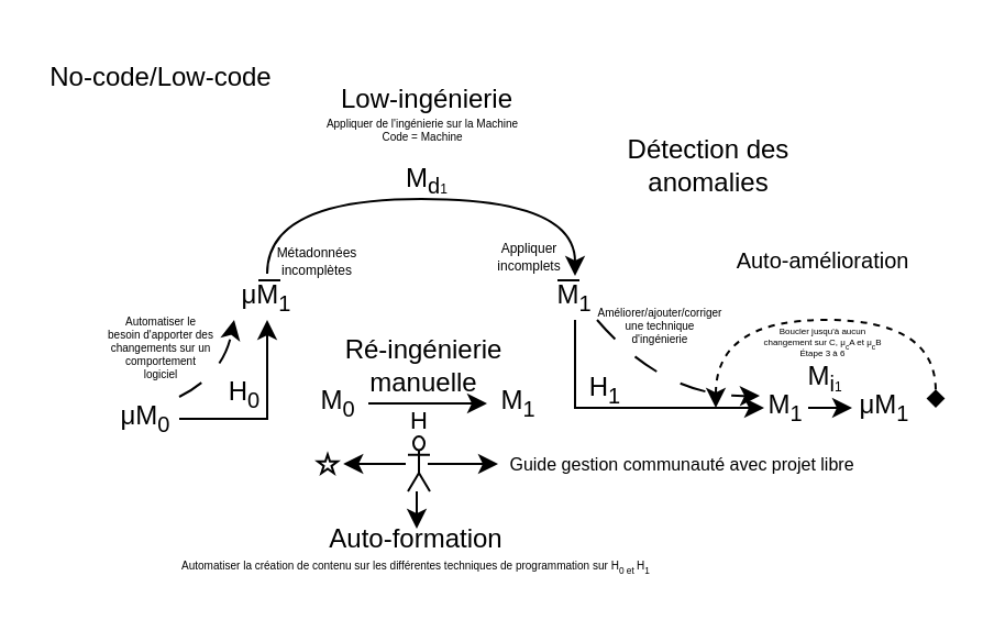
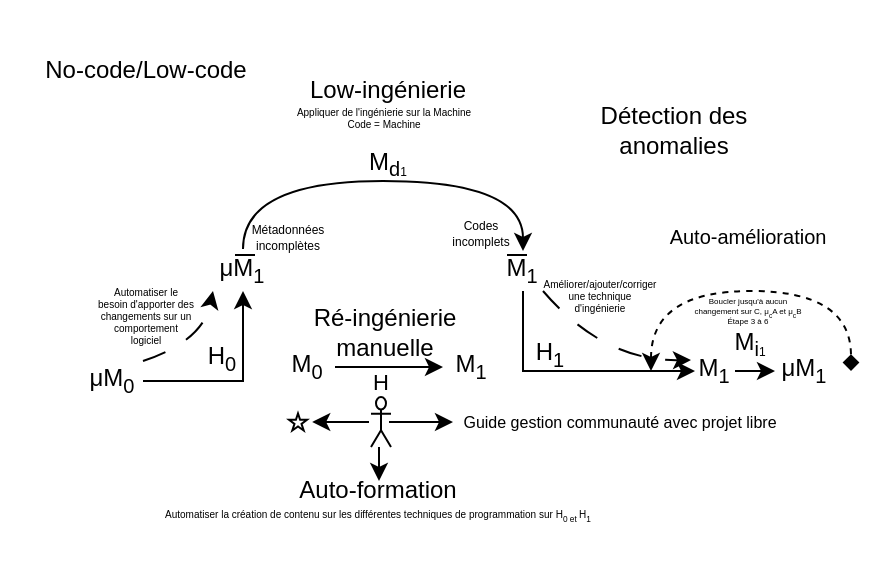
  <mxCell id="0" />
  <mxCell id="1" parent="0" />
  <mxCell id="2" value="H&lt;sub&gt;1&lt;/sub&gt;" style="text;html=1;strokeColor=none;fillColor=none;align=center;verticalAlign=middle;whiteSpace=wrap;rounded=0;" parent="1" vertex="1"><mxGeometry x="245" y="162" width="60" height="30" as="geometry" /></mxCell>
  <mxCell id="3" value="H&lt;sub&gt;0&lt;/sub&gt;" style="text;html=1;strokeColor=none;fillColor=none;align=center;verticalAlign=middle;whiteSpace=wrap;rounded=0;" parent="1" vertex="1"><mxGeometry x="81" y="164" width="60" height="30" as="geometry" /></mxCell>
  <mxCell id="4" style="edgeStyle=orthogonalEdgeStyle;rounded=0;orthogonalLoop=1;jettySize=auto;html=1;" parent="1" source="5" target="9" edge="1"><mxGeometry relative="1" as="geometry" /></mxCell>
- <mxCell id="5" value="μ&lt;sub&gt;&lt;/sub&gt;M&lt;sub&gt;0&lt;/sub&gt;" style="text;html=1;strokeColor=none;fillColor=none;align=center;verticalAlign=middle;whiteSpace=wrap;rounded=0;" parent="1" vertex="1"><mxGeometry x="51" y="180" width="30" height="20" as="geometry" /></mxCell>
+ <mxCell id="5" value="μ&lt;sub&gt;&lt;/sub&gt;M&lt;sub&gt;0&lt;/sub&gt;" style="text;html=1;strokeColor=none;fillColor=none;align=center;verticalAlign=middle;whiteSpace=wrap;rounded=0;" parent="1" vertex="1"><mxGeometry x="41" y="180" width="30" height="20" as="geometry" /></mxCell>
  <mxCell id="6" style="edgeStyle=orthogonalEdgeStyle;rounded=0;orthogonalLoop=1;jettySize=auto;html=1;" edge="1" parent="1" source="7" target="24"><mxGeometry relative="1" as="geometry"><Array as="points"><mxPoint x="377" y="185" /><mxPoint x="377" y="185" /></Array></mxGeometry></mxCell>
  <mxCell id="7" value="M&lt;sub&gt;1&lt;/sub&gt;" style="text;html=1;strokeColor=none;fillColor=none;align=center;verticalAlign=middle;whiteSpace=wrap;rounded=0;" parent="1" vertex="1"><mxGeometry x="347" y="170" width="20" height="30" as="geometry" /></mxCell>
  <mxCell id="8" style="edgeStyle=orthogonalEdgeStyle;rounded=0;orthogonalLoop=1;jettySize=auto;html=1;curved=1;" parent="1" source="9" target="11" edge="1"><mxGeometry relative="1" as="geometry"><Array as="points"><mxPoint x="121" y="90" /><mxPoint x="261" y="90" /></Array></mxGeometry></mxCell>
  <mxCell id="9" value="μ&lt;sub&gt;&lt;/sub&gt;M&lt;sub&gt;1&lt;/sub&gt;" style="text;html=1;strokeColor=none;fillColor=none;align=center;verticalAlign=middle;whiteSpace=wrap;rounded=0;" parent="1" vertex="1"><mxGeometry x="106" y="124" width="30" height="21" as="geometry" /></mxCell>
  <mxCell id="10" style="edgeStyle=orthogonalEdgeStyle;rounded=0;orthogonalLoop=1;jettySize=auto;html=1;entryX=0;entryY=0.5;entryDx=0;entryDy=0;" parent="1" source="11" target="7" edge="1"><mxGeometry relative="1" as="geometry"><Array as="points"><mxPoint x="261" y="185" /></Array></mxGeometry></mxCell>
  <mxCell id="11" value="M&lt;sub&gt;1&lt;/sub&gt;" style="text;html=1;strokeColor=none;fillColor=none;align=center;verticalAlign=middle;whiteSpace=wrap;rounded=0;" parent="1" vertex="1"><mxGeometry x="251" y="125" width="20" height="20" as="geometry" /></mxCell>
  <mxCell id="12" value="M&lt;sub&gt;d&lt;font style=&quot;font-size: 9px;&quot;&gt;&lt;font style=&quot;font-size: 8px;&quot;&gt;&lt;font style=&quot;font-size: 7px;&quot;&gt;&lt;font style=&quot;font-size: 6px;&quot;&gt;1&lt;/font&gt;&lt;/font&gt;&lt;/font&gt;&lt;/font&gt;&lt;/sub&gt;" style="text;html=1;strokeColor=none;fillColor=none;align=center;verticalAlign=middle;whiteSpace=wrap;rounded=0;" parent="1" vertex="1"><mxGeometry x="164" y="67" width="60" height="30" as="geometry" /></mxCell>
  <mxCell id="13" value="M&lt;sub&gt;0&lt;/sub&gt;" style="text;html=1;strokeColor=none;fillColor=none;align=center;verticalAlign=middle;whiteSpace=wrap;rounded=0;" vertex="1" parent="1"><mxGeometry x="140" y="168" width="27" height="30" as="geometry" /></mxCell>
  <mxCell id="14" value="M&lt;sub&gt;1&lt;/sub&gt;" style="text;html=1;strokeColor=none;fillColor=none;align=center;verticalAlign=middle;whiteSpace=wrap;rounded=0;" vertex="1" parent="1"><mxGeometry x="221" y="168" width="29" height="30" as="geometry" /></mxCell>
  <mxCell id="15" value="" style="endArrow=classic;html=1;rounded=0;exitX=1;exitY=0.5;exitDx=0;exitDy=0;" edge="1" parent="1" source="13" target="14"><mxGeometry width="50" height="50" relative="1" as="geometry"><mxPoint x="267" y="158" as="sourcePoint" /><mxPoint x="317" y="108" as="targetPoint" /></mxGeometry></mxCell>
  <mxCell id="16" value="H" style="edgeLabel;html=1;align=center;verticalAlign=middle;resizable=0;points=[];" vertex="1" connectable="0" parent="15"><mxGeometry x="-0.225" y="1" relative="1" as="geometry"><mxPoint x="1" y="8" as="offset" /></mxGeometry></mxCell>
  <mxCell id="17" value="Ré-ingénierie manuelle" style="text;html=1;strokeColor=none;fillColor=none;align=center;verticalAlign=middle;whiteSpace=wrap;rounded=0;" vertex="1" parent="1"><mxGeometry x="151" y="151" width="83" height="30" as="geometry" /></mxCell>
  <mxCell id="18" value="" style="endArrow=none;html=1;rounded=0;" edge="1" parent="1"><mxGeometry width="50" height="50" relative="1" as="geometry"><mxPoint x="253" y="127" as="sourcePoint" /><mxPoint x="263" y="127" as="targetPoint" /></mxGeometry></mxCell>
  <mxCell id="19" value="M&lt;sub&gt;i&lt;font style=&quot;font-size: 9px;&quot;&gt;&lt;font style=&quot;font-size: 8px;&quot;&gt;&lt;font style=&quot;font-size: 7px;&quot;&gt;&lt;font style=&quot;font-size: 6px;&quot;&gt;1&lt;/font&gt;&lt;/font&gt;&lt;/font&gt;&lt;/font&gt;&lt;/sub&gt;" style="text;html=1;strokeColor=none;fillColor=none;align=center;verticalAlign=middle;whiteSpace=wrap;rounded=0;" vertex="1" parent="1"><mxGeometry x="345" y="157" width="60" height="30" as="geometry" /></mxCell>
- <mxCell id="20" value="Appliquer incomplets" style="text;html=1;strokeColor=none;fillColor=none;align=center;verticalAlign=middle;whiteSpace=wrap;rounded=0;fontSize=6;" vertex="1" parent="1"><mxGeometry x="219" y="106" width="43" height="22" as="geometry" /></mxCell>
+ <mxCell id="20" value="Codes incomplets" style="text;html=1;strokeColor=none;fillColor=none;align=center;verticalAlign=middle;whiteSpace=wrap;rounded=0;fontSize=6;" vertex="1" parent="1"><mxGeometry x="219" y="106" width="43" height="22" as="geometry" /></mxCell>
  <mxCell id="21" value="" style="endArrow=none;html=1;rounded=0;" edge="1" parent="1"><mxGeometry width="50" height="50" relative="1" as="geometry"><mxPoint x="117" y="127" as="sourcePoint" /><mxPoint x="127" y="127" as="targetPoint" /></mxGeometry></mxCell>
  <mxCell id="22" value="&lt;div style=&quot;font-size: 6px;&quot;&gt;&lt;font style=&quot;font-size: 6px;&quot;&gt;Métadonnées&lt;/font&gt;&lt;/div&gt;&lt;div style=&quot;font-size: 6px;&quot;&gt;&lt;font style=&quot;font-size: 6px;&quot;&gt;incomplètes&lt;br style=&quot;font-size: 7px;&quot;&gt;&lt;/font&gt;&lt;/div&gt;" style="text;html=1;strokeColor=none;fillColor=none;align=center;verticalAlign=middle;whiteSpace=wrap;rounded=0;fontSize=7;" vertex="1" parent="1"><mxGeometry x="113.5" y="104" width="60" height="30" as="geometry" /></mxCell>
  <mxCell id="23" value="Low-ingénierie" style="text;html=1;strokeColor=none;fillColor=none;align=center;verticalAlign=middle;whiteSpace=wrap;rounded=0;" vertex="1" parent="1"><mxGeometry x="147" y="30" width="94" height="30" as="geometry" /></mxCell>
  <mxCell id="24" value="μ&lt;sub&gt;&lt;/sub&gt;M&lt;sub&gt;1&lt;/sub&gt;" style="text;html=1;strokeColor=none;fillColor=none;align=center;verticalAlign=middle;whiteSpace=wrap;rounded=0;" vertex="1" parent="1"><mxGeometry x="387" y="170" width="30" height="30" as="geometry" /></mxCell>
  <mxCell id="25" value="" style="endArrow=diamond;dashed=1;html=1;rounded=0;edgeStyle=orthogonalEdgeStyle;curved=1;startArrow=classic;startFill=1;endFill=1;" edge="1" parent="1"><mxGeometry width="50" height="50" relative="1" as="geometry"><mxPoint x="325" y="185" as="sourcePoint" /><mxPoint x="425" y="185" as="targetPoint" /><Array as="points"><mxPoint x="325" y="145" /><mxPoint x="425" y="145" /></Array></mxGeometry></mxCell>
  <mxCell id="26" value="&lt;font style=&quot;font-size: 11px;&quot;&gt;&lt;font style=&quot;font-size: 10px;&quot;&gt;Auto-amélioration&lt;/font&gt;&lt;/font&gt;" style="text;html=1;strokeColor=none;fillColor=none;align=center;verticalAlign=middle;whiteSpace=wrap;rounded=0;" vertex="1" parent="1"><mxGeometry x="331" y="111" width="86" height="14" as="geometry" /></mxCell>
  <mxCell id="27" value="Boucler jusqu'à aucun changement sur C, μ&lt;sub&gt;c&lt;/sub&gt;A et μ&lt;sub&gt;c&lt;/sub&gt;B&lt;br&gt;Étape 3 à 6" style="text;html=1;strokeColor=none;fillColor=none;align=center;verticalAlign=middle;whiteSpace=wrap;rounded=0;fontSize=4;" vertex="1" parent="1"><mxGeometry x="345" y="152" width="58" height="8" as="geometry" /></mxCell>
  <mxCell id="28" value="&lt;div&gt;Auto-formation&lt;/div&gt;" style="text;html=1;strokeColor=none;fillColor=none;align=center;verticalAlign=middle;whiteSpace=wrap;rounded=0;" vertex="1" parent="1"><mxGeometry x="137" y="240" width="104" height="10" as="geometry" /></mxCell>
  <mxCell id="29" value="&lt;font style=&quot;font-size: 11px;&quot;&gt;&lt;font style=&quot;font-size: 10px;&quot;&gt;&lt;font style=&quot;font-size: 9px;&quot;&gt;&lt;font style=&quot;font-size: 8px;&quot;&gt;&lt;font style=&quot;font-size: 7px;&quot;&gt;&lt;font style=&quot;font-size: 6px;&quot;&gt;&lt;font style=&quot;font-size: 5px;&quot;&gt;Automatiser la création de contenu sur les différentes techniques de programmation sur &lt;/font&gt;&lt;/font&gt;&lt;/font&gt;&lt;/font&gt;&lt;/font&gt;&lt;/font&gt;&lt;/font&gt;&lt;font style=&quot;font-size: 5px;&quot;&gt;H&lt;sub&gt;0 et &lt;/sub&gt;&lt;/font&gt;&lt;font style=&quot;font-size: 5px;&quot;&gt;H&lt;sub&gt;1&lt;/sub&gt;&lt;/font&gt;" style="text;html=1;strokeColor=none;fillColor=none;align=center;verticalAlign=middle;whiteSpace=wrap;rounded=0;" vertex="1" parent="1"><mxGeometry x="76" y="250" width="226" height="10" as="geometry" /></mxCell>
  <mxCell id="30" value="&lt;div&gt;Appliquer de l'ingénierie sur la Machine&lt;/div&gt;&lt;div&gt;Code = Machine&lt;/div&gt;" style="text;html=1;strokeColor=none;fillColor=none;align=center;verticalAlign=middle;whiteSpace=wrap;rounded=0;fontSize=5;" vertex="1" parent="1"><mxGeometry x="137" y="43" width="110" height="30" as="geometry" /></mxCell>
  <mxCell id="31" value="" style="endArrow=classic;html=1;exitX=1;exitY=0;exitDx=0;exitDy=0;dashed=1;dashPattern=12 12;entryX=0;entryY=1;entryDx=0;entryDy=0;curved=1;" edge="1" parent="1" source="5" target="9"><mxGeometry width="50" height="50" relative="1" as="geometry"><mxPoint x="51" y="160" as="sourcePoint" /><mxPoint x="131" y="100" as="targetPoint" /><Array as="points"><mxPoint x="101" y="170" /></Array></mxGeometry></mxCell>
  <mxCell id="32" value="Automatiser le besoin d'apporter des changements sur un comportement logiciel" style="text;html=1;strokeColor=none;fillColor=none;align=center;verticalAlign=middle;whiteSpace=wrap;rounded=0;fontSize=5;" vertex="1" parent="1"><mxGeometry x="48" y="142" width="50" height="30" as="geometry" /></mxCell>
  <mxCell id="33" value="" style="endArrow=classic;html=1;entryX=0;entryY=0.75;entryDx=0;entryDy=0;dashed=1;dashPattern=12 12;exitX=1;exitY=1;exitDx=0;exitDy=0;curved=1;" edge="1" parent="1" source="11" target="19"><mxGeometry width="50" height="50" relative="1" as="geometry"><mxPoint x="251" y="100" as="sourcePoint" /><mxPoint x="241" y="170" as="targetPoint" /><Array as="points"><mxPoint x="301" y="180" /></Array></mxGeometry></mxCell>
  <mxCell id="34" value="&lt;div style=&quot;font-size: 5px;&quot;&gt;&lt;font style=&quot;font-size: 5px;&quot;&gt;Améliorer/ajouter/corriger une technique d'ingénierie&lt;br&gt;&lt;/font&gt;&lt;/div&gt;" style="text;html=1;strokeColor=none;fillColor=none;align=center;verticalAlign=middle;whiteSpace=wrap;rounded=0;" vertex="1" parent="1"><mxGeometry x="270" y="132" width="60" height="30" as="geometry" /></mxCell>
  <mxCell id="35" value="" style="verticalLabelPosition=bottom;verticalAlign=top;html=1;shape=mxgraph.basic.star" vertex="1" parent="1"><mxGeometry x="144" y="206.25" width="9" height="8.5" as="geometry" /></mxCell>
  <mxCell id="36" style="edgeStyle=orthogonalEdgeStyle;rounded=0;orthogonalLoop=1;jettySize=auto;html=1;entryX=0.991;entryY=0.457;entryDx=0;entryDy=0;entryPerimeter=0;" edge="1" parent="1"><mxGeometry relative="1" as="geometry"><mxPoint x="184" y="210.497" as="sourcePoint" /><mxPoint x="155.56" y="210.312" as="targetPoint" /></mxGeometry></mxCell>
  <mxCell id="37" style="edgeStyle=orthogonalEdgeStyle;rounded=0;orthogonalLoop=1;jettySize=auto;html=1;" edge="1" parent="1"><mxGeometry relative="1" as="geometry"><mxPoint x="226" y="210" as="targetPoint" /><mxPoint x="194" y="210.497" as="sourcePoint" /></mxGeometry></mxCell>
  <mxCell id="38" style="rounded=0;orthogonalLoop=1;jettySize=auto;html=1;entryX=0.5;entryY=0;entryDx=0;entryDy=0;" edge="1" parent="1" target="28"><mxGeometry relative="1" as="geometry"><mxPoint x="189" y="223" as="sourcePoint" /></mxGeometry></mxCell>
  <mxCell id="39" value="" style="shape=umlActor;verticalLabelPosition=bottom;verticalAlign=top;html=1;outlineConnect=0;" vertex="1" parent="1"><mxGeometry x="185" y="198" width="10" height="25" as="geometry" /></mxCell>
  <mxCell id="40" value="Guide gestion communauté avec projet libre" style="text;html=1;strokeColor=none;fillColor=none;align=center;verticalAlign=middle;whiteSpace=wrap;rounded=0;fontSize=8;" vertex="1" parent="1"><mxGeometry x="230" y="203" width="160" height="16" as="geometry" /></mxCell>
- <mxCell id="41" value="Détection des anomalies" style="text;html=1;strokeColor=none;fillColor=none;align=center;verticalAlign=middle;whiteSpace=wrap;rounded=0;" vertex="1" parent="1"><mxGeometry x="262" y="60" width="120" height="30" as="geometry" /></mxCell>
+ <mxCell id="41" value="Détection des anomalies" style="text;html=1;strokeColor=none;fillColor=none;align=center;verticalAlign=middle;whiteSpace=wrap;rounded=0;" vertex="1" parent="1"><mxGeometry x="277" y="50" width="120" height="30" as="geometry" /></mxCell>
  <mxCell id="42" value="No-code/Low-code" style="text;html=1;strokeColor=none;fillColor=none;align=center;verticalAlign=middle;whiteSpace=wrap;rounded=0;" vertex="1" parent="1"><mxGeometry x="20" y="20" width="106" height="30" as="geometry" /></mxCell>
